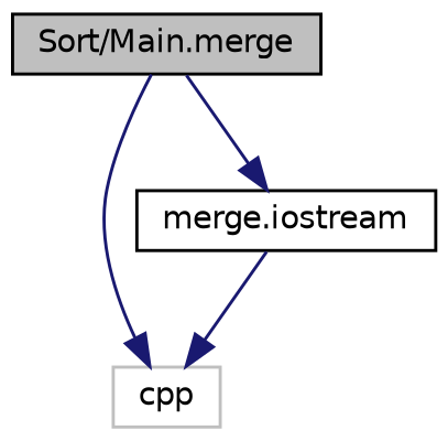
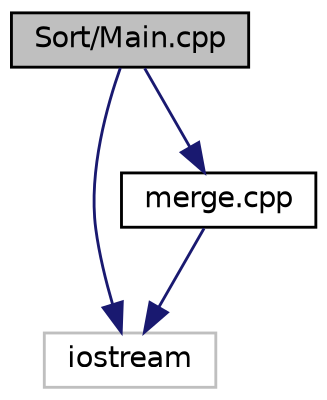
  digraph {
    node [color=black fillcolor=white fontname=Helvetica fontsize=10 shape=record style=filled]
    edge [color=midnightblue fontname=Helvetica fontsize=10 labelfontname=Helvetica labelfontsize=10 style=solid]
-   n1 [fillcolor=grey75 fontcolor=black height=0.2 label="Sort/Main.merge" width=0.4]
-   n2 [color=grey75 height=0.2 label=cpp width=0.4]
-   n3 [height=0.2 label="merge.iostream" width=0.4]
+   n1 [fillcolor=grey75 fontcolor=black height=0.2 label="Sort/Main.cpp" width=0.4]
+   n2 [color=grey75 height=0.2 label=iostream width=0.4]
+   n3 [height=0.2 label="merge.cpp" width=0.4]
    n1 -> n2
    n1 -> n3
    n3 -> n2
  }
